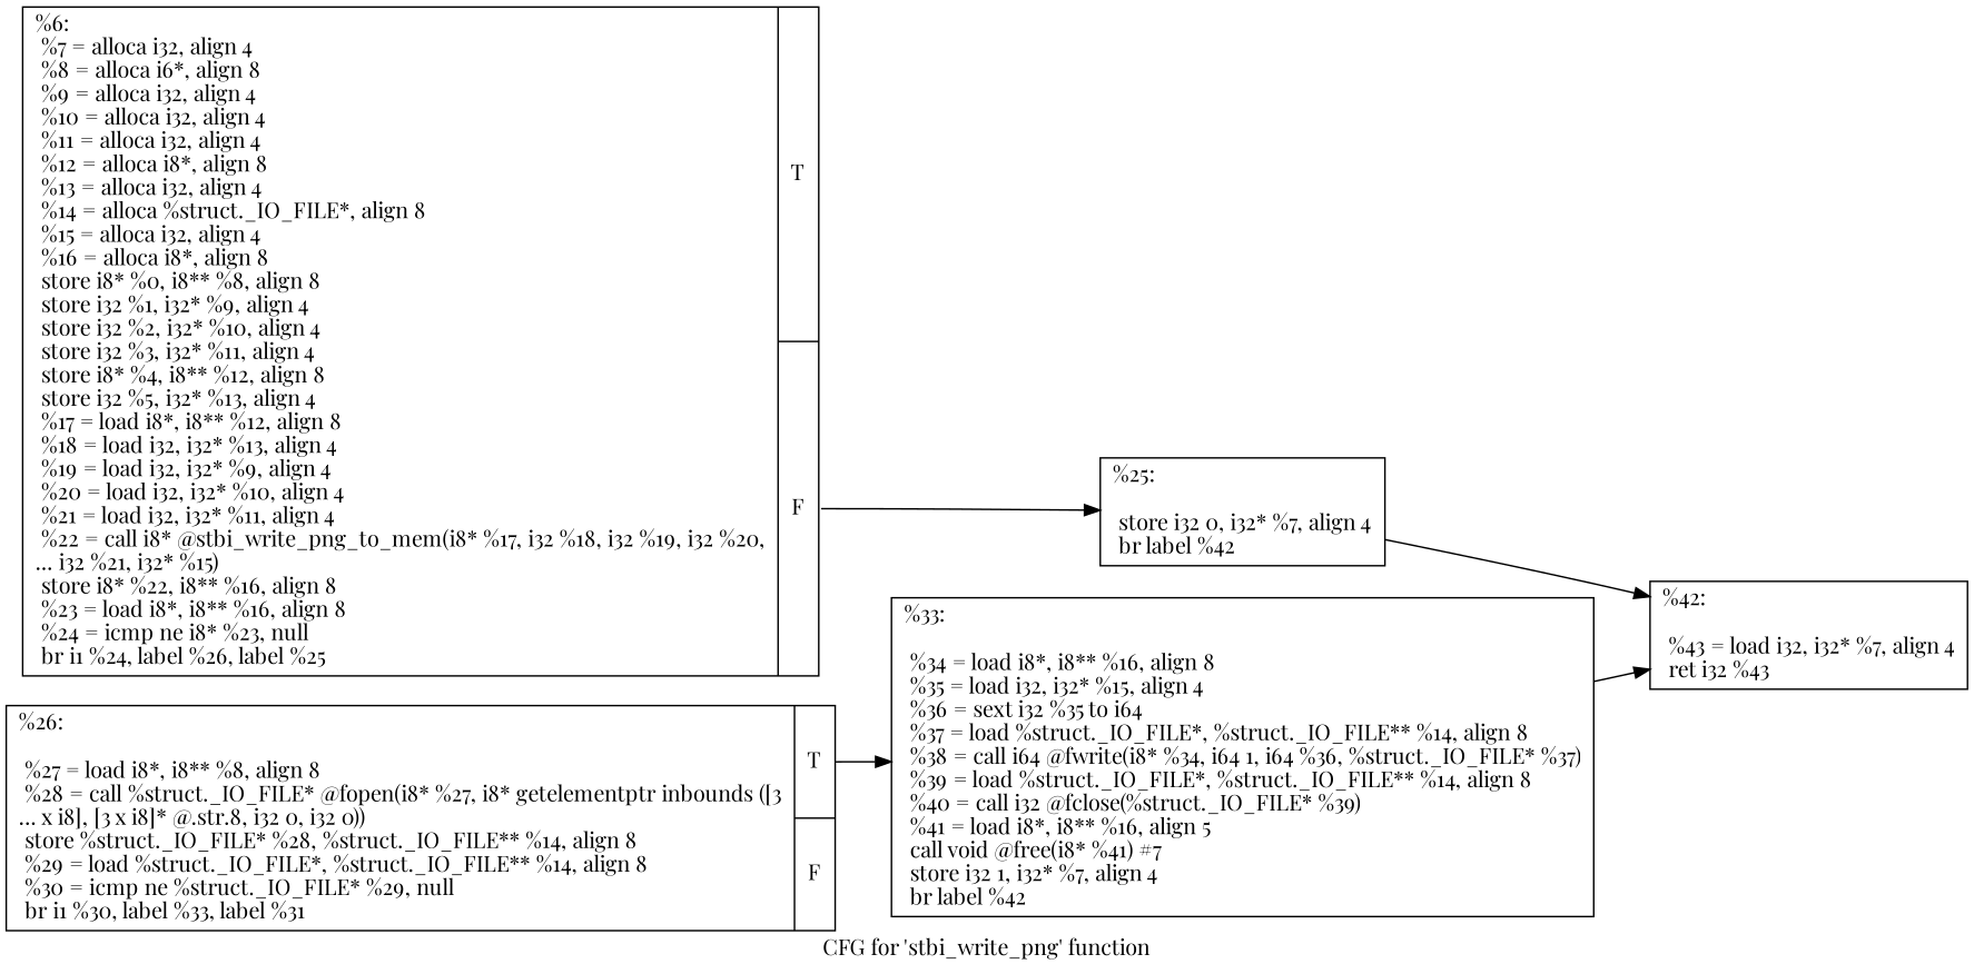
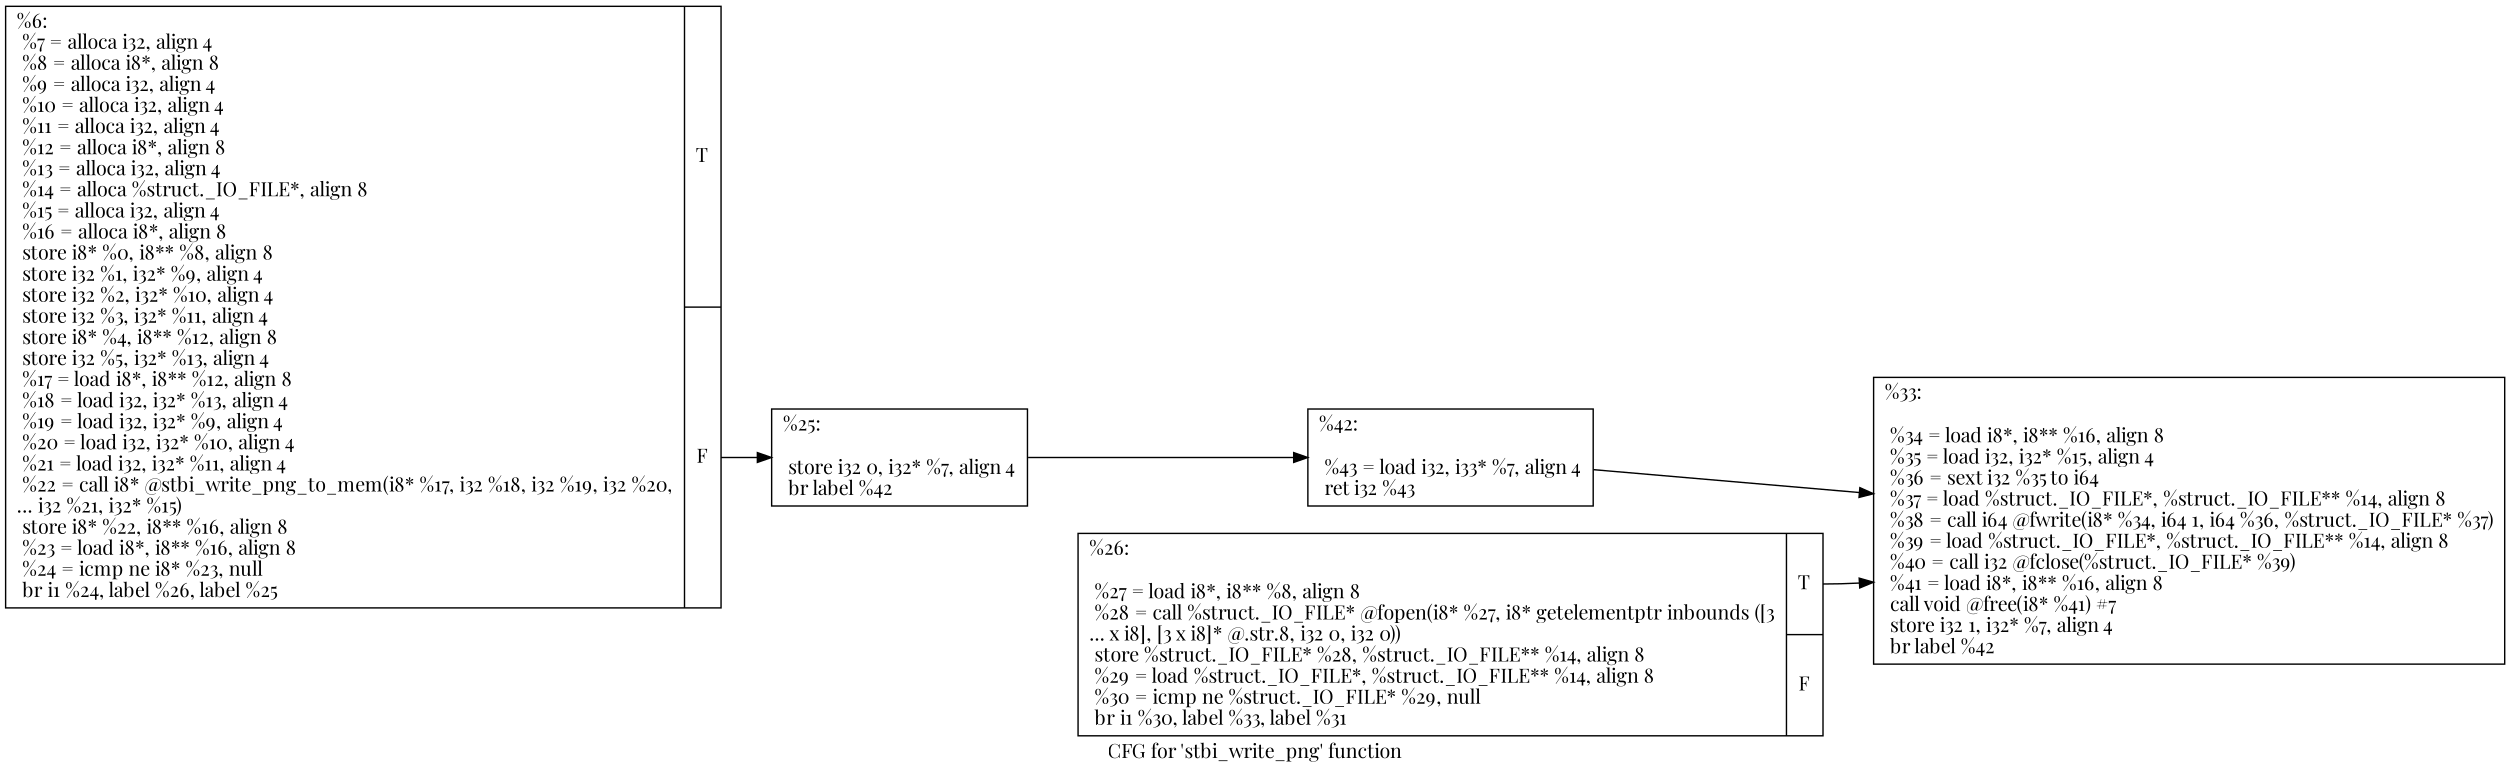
  digraph {
    fontname="Playfair Display"
    label="CFG for 'stbi_write_png' function"
    rankdir=LR
    node [fontname="Playfair Display" shape=record]
    edge [fontname="Playfair Display"]
-   n1 [label="{%6:\l  %7 = alloca i32, align 4\l  %8 = alloca i6*, align 8\l  %9 = alloca i32, align 4\l  %10 = alloca i32, align 4\l  %11 = alloca i32, align 4\l  %12 = alloca i8*, align 8\l  %13 = alloca i32, align 4\l  %14 = alloca %struct._IO_FILE*, align 8\l  %15 = alloca i32, align 4\l  %16 = alloca i8*, align 8\l  store i8* %0, i8** %8, align 8\l  store i32 %1, i32* %9, align 4\l  store i32 %2, i32* %10, align 4\l  store i32 %3, i32* %11, align 4\l  store i8* %4, i8** %12, align 8\l  store i32 %5, i32* %13, align 4\l  %17 = load i8*, i8** %12, align 8\l  %18 = load i32, i32* %13, align 4\l  %19 = load i32, i32* %9, align 4\l  %20 = load i32, i32* %10, align 4\l  %21 = load i32, i32* %11, align 4\l  %22 = call i8* @stbi_write_png_to_mem(i8* %17, i32 %18, i32 %19, i32 %20,\l... i32 %21, i32* %15)\l  store i8* %22, i8** %16, align 8\l  %23 = load i8*, i8** %16, align 8\l  %24 = icmp ne i8* %23, null\l  br i1 %24, label %26, label %25\l|{<s0>T|<s1>F}}"]
+   n1 [label="{%6:\l  %7 = alloca i32, align 4\l  %8 = alloca i8*, align 8\l  %9 = alloca i32, align 4\l  %10 = alloca i32, align 4\l  %11 = alloca i32, align 4\l  %12 = alloca i8*, align 8\l  %13 = alloca i32, align 4\l  %14 = alloca %struct._IO_FILE*, align 8\l  %15 = alloca i32, align 4\l  %16 = alloca i8*, align 8\l  store i8* %0, i8** %8, align 8\l  store i32 %1, i32* %9, align 4\l  store i32 %2, i32* %10, align 4\l  store i32 %3, i32* %11, align 4\l  store i8* %4, i8** %12, align 8\l  store i32 %5, i32* %13, align 4\l  %17 = load i8*, i8** %12, align 8\l  %18 = load i32, i32* %13, align 4\l  %19 = load i32, i32* %9, align 4\l  %20 = load i32, i32* %10, align 4\l  %21 = load i32, i32* %11, align 4\l  %22 = call i8* @stbi_write_png_to_mem(i8* %17, i32 %18, i32 %19, i32 %20,\l... i32 %21, i32* %15)\l  store i8* %22, i8** %16, align 8\l  %23 = load i8*, i8** %16, align 8\l  %24 = icmp ne i8* %23, null\l  br i1 %24, label %26, label %25\l|{<s0>T|<s1>F}}"]
    n2 [label="{%25:\l\l  store i32 0, i32* %7, align 4\l  br label %42\l}"]
    n3 [label="{%26:\l\l  %27 = load i8*, i8** %8, align 8\l  %28 = call %struct._IO_FILE* @fopen(i8* %27, i8* getelementptr inbounds ([3\l... x i8], [3 x i8]* @.str.8, i32 0, i32 0))\l  store %struct._IO_FILE* %28, %struct._IO_FILE** %14, align 8\l  %29 = load %struct._IO_FILE*, %struct._IO_FILE** %14, align 8\l  %30 = icmp ne %struct._IO_FILE* %29, null\l  br i1 %30, label %33, label %31\l|{<s0>T|<s1>F}}"]
-   n4 [label="{%33:\l\l  %34 = load i8*, i8** %16, align 8\l  %35 = load i32, i32* %15, align 4\l  %36 = sext i32 %35 to i64\l  %37 = load %struct._IO_FILE*, %struct._IO_FILE** %14, align 8\l  %38 = call i64 @fwrite(i8* %34, i64 1, i64 %36, %struct._IO_FILE* %37)\l  %39 = load %struct._IO_FILE*, %struct._IO_FILE** %14, align 8\l  %40 = call i32 @fclose(%struct._IO_FILE* %39)\l  %41 = load i8*, i8** %16, align 5\l  call void @free(i8* %41) #7\l  store i32 1, i32* %7, align 4\l  br label %42\l}"]
-   n5 [label="{%42:\l\l  %43 = load i32, i32* %7, align 4\l  ret i32 %43\l}"]
+   n4 [label="{%33:\l\l  %34 = load i8*, i8** %16, align 8\l  %35 = load i32, i32* %15, align 4\l  %36 = sext i32 %35 to i64\l  %37 = load %struct._IO_FILE*, %struct._IO_FILE** %14, align 8\l  %38 = call i64 @fwrite(i8* %34, i64 1, i64 %36, %struct._IO_FILE* %37)\l  %39 = load %struct._IO_FILE*, %struct._IO_FILE** %14, align 8\l  %40 = call i32 @fclose(%struct._IO_FILE* %39)\l  %41 = load i8*, i8** %16, align 8\l  call void @free(i8* %41) #7\l  store i32 1, i32* %7, align 4\l  br label %42\l}"]
+   n5 [label="{%42:\l\l  %43 = load i32, i33* %7, align 4\l  ret i32 %43\l}"]
    n1 -> n2 [tailport=s1]
    n2 -> n5
    n3 -> n4 [tailport=s0]
-   n4 -> n5
+   n5 -> n4
  }
